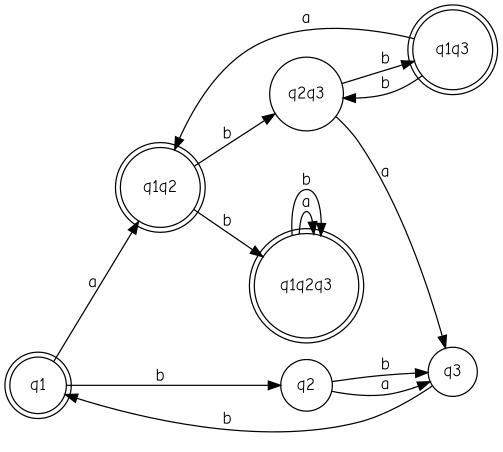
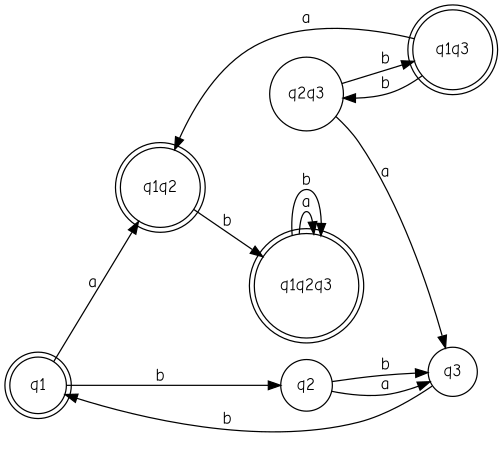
  digraph {
    fontname="Comic Neue"
    rankdir=LR
    node [fontname="Comic Neue" shape=doublecircle]
    edge [fontname="Comic Neue"]
    q1
    q1q2
    q2 [shape=circle]
    q1q2q3
    q2q3 [shape=circle]
    q3 [shape=circle]
    q1q3
    q1 -> q1q2 [label=a]
    q1 -> q2 [label=b]
    q1q2 -> q1q2q3 [label=b]
-   q1q2 -> q2q3 [label=b]
    q2 -> q3 [label=a]
    q2 -> q3 [label=b]
    q1q2q3 -> q1q2q3 [label=a]
    q1q2q3 -> q1q2q3 [label=b]
    q2q3 -> q3 [label=a]
    q2q3 -> q1q3 [label=b]
    q3 -> q1 [label=b]
    q1q3 -> q1q2 [label=a]
    q1q3 -> q2q3 [label=b]
  }
